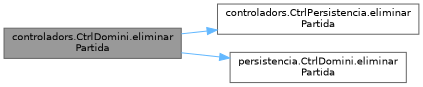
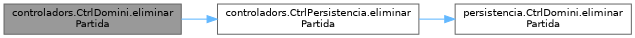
  digraph {
    rankdir=LR
    node [color=grey40 fillcolor=white fontname=Helvetica fontsize=10 shape=box style=filled]
    edge [color=steelblue1 fontname=Helvetica fontsize=10 labelfontname=Helvetica labelfontsize=10 style=solid]
    n1 [color=gray40 fillcolor=grey60 fontcolor=black height=0.2 label="controladors.CtrlDomini.eliminar\lPartida" width=0.4]
    n2 [height=0.2 label="controladors.CtrlPersistencia.eliminar\lPartida" width=0.4]
    n3 [height=0.2 label="persistencia.CtrlDomini.eliminar\lPartida" width=0.4]
    n1 -> n2
-   n1 -> n3
+   n2 -> n3
  }
